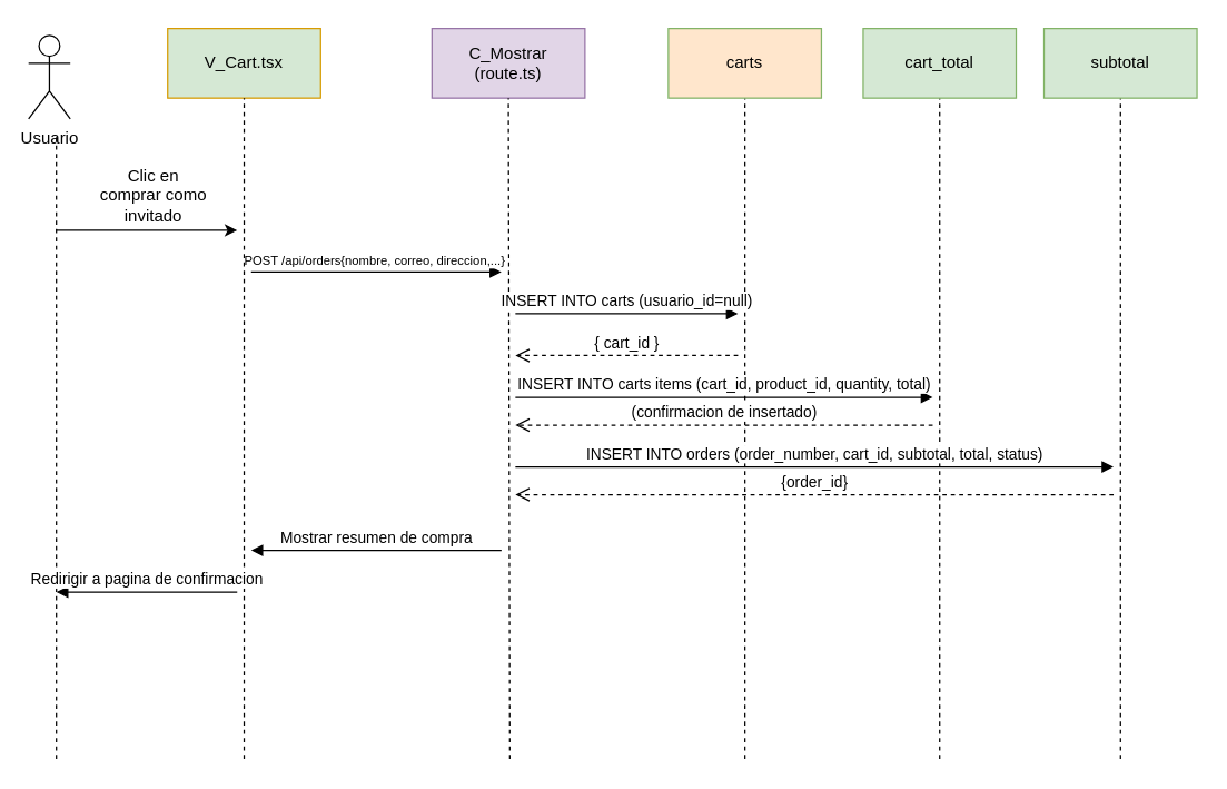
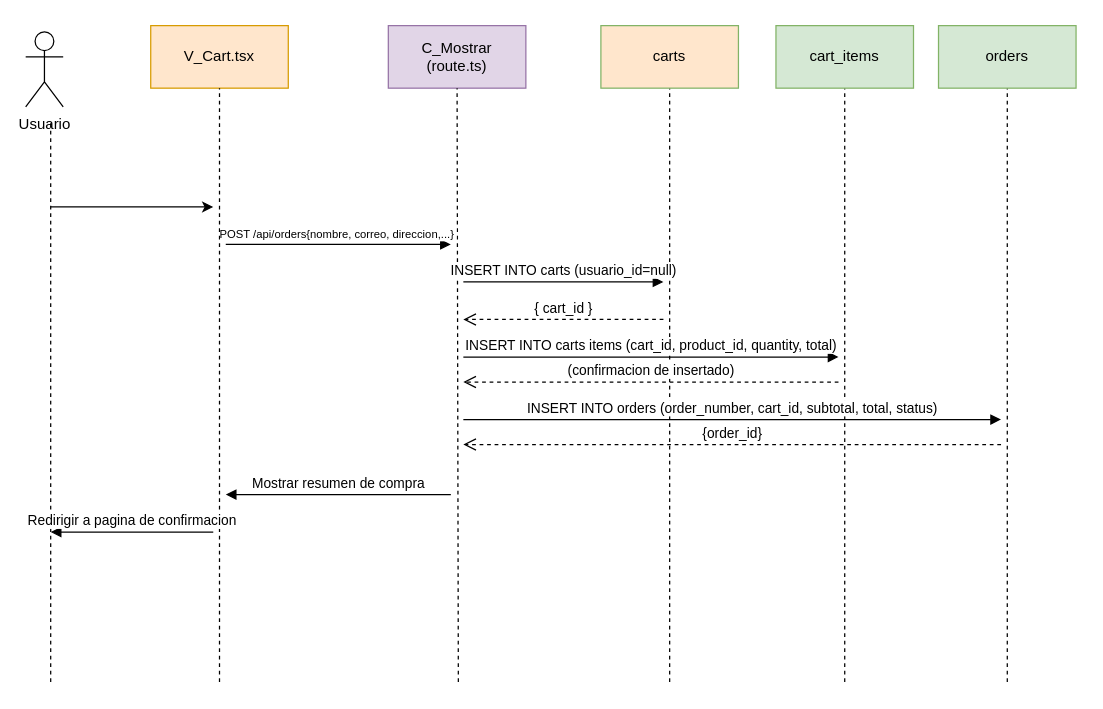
  <mxCell id="0" />
  <mxCell id="1" parent="0" />
  <mxCell id="2" value="Usuario" style="shape=umlActor;verticalLabelPosition=bottom;verticalAlign=top;html=1;labelPosition=center;align=center;" parent="1" vertex="1"><mxGeometry x="20" y="25" width="30" height="60" as="geometry" /></mxCell>
- <mxCell id="3" value="V_Cart&lt;span style=&quot;background-color: transparent; color: light-dark(rgb(0, 0, 0), rgb(255, 255, 255));&quot;&gt;.tsx&lt;/span&gt;" style="html=1;whiteSpace=wrap;fillColor=#d5e8d4;strokeColor=#d79b00;" parent="1" vertex="1"><mxGeometry x="120" y="20" width="110" height="50" as="geometry" /></mxCell>
+ <mxCell id="3" value="V_Cart&lt;span style=&quot;background-color: transparent; color: light-dark(rgb(0, 0, 0), rgb(255, 255, 255));&quot;&gt;.tsx&lt;/span&gt;" style="html=1;whiteSpace=wrap;fillColor=#ffe6cc;strokeColor=#d79b00;" parent="1" vertex="1"><mxGeometry x="120" y="20" width="110" height="50" as="geometry" /></mxCell>
  <mxCell id="4" value="C_Mostrar&lt;br&gt;(route.ts)" style="html=1;whiteSpace=wrap;fillColor=#e1d5e7;strokeColor=#9673a6;" parent="1" vertex="1"><mxGeometry x="310" y="20" width="110" height="50" as="geometry" /></mxCell>
  <mxCell id="5" value="" style="endArrow=none;dashed=1;html=1;rounded=0;" parent="1" edge="1"><mxGeometry width="50" height="50" relative="1" as="geometry"><mxPoint x="40" y="545" as="sourcePoint" /><mxPoint x="40" y="95" as="targetPoint" /></mxGeometry></mxCell>
  <mxCell id="6" value="" style="endArrow=none;dashed=1;html=1;rounded=0;entryX=0.5;entryY=1;entryDx=0;entryDy=0;" parent="1" target="3" edge="1"><mxGeometry width="50" height="50" relative="1" as="geometry"><mxPoint x="175" y="545" as="sourcePoint" /><mxPoint x="220" y="155" as="targetPoint" /></mxGeometry></mxCell>
  <mxCell id="7" value="" style="endArrow=classic;html=1;rounded=0;" parent="1" edge="1"><mxGeometry width="50" height="50" relative="1" as="geometry"><mxPoint x="40" y="165" as="sourcePoint" /><mxPoint x="170" y="165" as="targetPoint" /></mxGeometry></mxCell>
- <mxCell id="8" value="Clic en comprar como invitado" style="text;html=1;align=center;verticalAlign=middle;whiteSpace=wrap;rounded=0;" parent="1" vertex="1"><mxGeometry x="70" y="125" width="80" height="30" as="geometry" /></mxCell>
  <mxCell id="9" value="" style="endArrow=none;dashed=1;html=1;rounded=0;entryX=0.5;entryY=1;entryDx=0;entryDy=0;" parent="1" target="4" edge="1"><mxGeometry width="50" height="50" relative="1" as="geometry"><mxPoint x="366" y="545" as="sourcePoint" /><mxPoint x="176" y="155" as="targetPoint" /></mxGeometry></mxCell>
  <mxCell id="10" value="" style="endArrow=none;dashed=1;html=1;rounded=0;entryX=0.5;entryY=1;entryDx=0;entryDy=0;" parent="1" edge="1"><mxGeometry width="50" height="50" relative="1" as="geometry"><mxPoint x="535" y="545" as="sourcePoint" /><mxPoint x="535" y="70" as="targetPoint" /></mxGeometry></mxCell>
  <mxCell id="11" value="&lt;font style=&quot;font-size: 9px;&quot;&gt;POST /api/orders{nombre, correo, direccion,...}&amp;nbsp;&lt;/font&gt;" style="html=1;verticalAlign=bottom;endArrow=block;curved=0;rounded=0;" parent="1" edge="1"><mxGeometry width="80" relative="1" as="geometry"><mxPoint x="180" y="195" as="sourcePoint" /><mxPoint x="360" y="195" as="targetPoint" /><mxPoint as="offset" /></mxGeometry></mxCell>
  <mxCell id="12" value="INSERT INTO carts (usuario_id=null)" style="html=1;verticalAlign=bottom;endArrow=block;curved=0;rounded=0;" parent="1" edge="1"><mxGeometry width="80" relative="1" as="geometry"><mxPoint x="370" y="225" as="sourcePoint" /><mxPoint x="530" y="225" as="targetPoint" /><mxPoint as="offset" /></mxGeometry></mxCell>
  <mxCell id="13" value="carts" style="html=1;whiteSpace=wrap;fillColor=#ffe6cc;strokeColor=#82b366;" parent="1" vertex="1"><mxGeometry x="480" y="20" width="110" height="50" as="geometry" /></mxCell>
  <mxCell id="14" value="" style="endArrow=none;dashed=1;html=1;rounded=0;entryX=0.5;entryY=1;entryDx=0;entryDy=0;" parent="1" edge="1"><mxGeometry width="50" height="50" relative="1" as="geometry"><mxPoint x="675" y="545" as="sourcePoint" /><mxPoint x="675" y="70" as="targetPoint" /></mxGeometry></mxCell>
- <mxCell id="15" value="cart_total" style="html=1;whiteSpace=wrap;fillColor=#d5e8d4;strokeColor=#82b366;" parent="1" vertex="1"><mxGeometry x="620" y="20" width="110" height="50" as="geometry" /></mxCell>
+ <mxCell id="15" value="cart_items" style="html=1;whiteSpace=wrap;fillColor=#d5e8d4;strokeColor=#82b366;" parent="1" vertex="1"><mxGeometry x="620" y="20" width="110" height="50" as="geometry" /></mxCell>
  <mxCell id="16" value="" style="endArrow=none;dashed=1;html=1;rounded=0;entryX=0.5;entryY=1;entryDx=0;entryDy=0;" parent="1" edge="1"><mxGeometry width="50" height="50" relative="1" as="geometry"><mxPoint x="805" y="545" as="sourcePoint" /><mxPoint x="805" y="70" as="targetPoint" /></mxGeometry></mxCell>
- <mxCell id="17" value="subtotal" style="html=1;whiteSpace=wrap;fillColor=#d5e8d4;strokeColor=#82b366;" parent="1" vertex="1"><mxGeometry x="750" y="20" width="110" height="50" as="geometry" /></mxCell>
+ <mxCell id="17" value="orders" style="html=1;whiteSpace=wrap;fillColor=#d5e8d4;strokeColor=#82b366;" parent="1" vertex="1"><mxGeometry x="750" y="20" width="110" height="50" as="geometry" /></mxCell>
  <mxCell id="18" value="{ cart_id }" style="html=1;verticalAlign=bottom;endArrow=open;dashed=1;endSize=8;curved=0;rounded=0;" parent="1" edge="1"><mxGeometry relative="1" as="geometry"><mxPoint x="530" y="255" as="sourcePoint" /><mxPoint x="370" y="255" as="targetPoint" /></mxGeometry></mxCell>
  <mxCell id="19" value="INSERT INTO carts items (cart_id, product_id, quantity, total)" style="html=1;verticalAlign=bottom;endArrow=block;curved=0;rounded=0;" parent="1" edge="1"><mxGeometry width="80" relative="1" as="geometry"><mxPoint x="370" y="285" as="sourcePoint" /><mxPoint x="670" y="285" as="targetPoint" /><mxPoint as="offset" /></mxGeometry></mxCell>
  <mxCell id="20" value="(confirmacion de insertado)" style="html=1;verticalAlign=bottom;endArrow=open;dashed=1;endSize=8;curved=0;rounded=0;" parent="1" edge="1"><mxGeometry relative="1" as="geometry"><mxPoint x="670" y="305" as="sourcePoint" /><mxPoint x="370" y="305" as="targetPoint" /></mxGeometry></mxCell>
  <mxCell id="21" value="INSERT INTO orders (order_number, cart_id, subtotal, total, status)" style="html=1;verticalAlign=bottom;endArrow=block;curved=0;rounded=0;" parent="1" edge="1"><mxGeometry width="80" relative="1" as="geometry"><mxPoint x="370" y="335" as="sourcePoint" /><mxPoint x="800" y="335" as="targetPoint" /><mxPoint as="offset" /></mxGeometry></mxCell>
  <mxCell id="22" value="{order_id}" style="html=1;verticalAlign=bottom;endArrow=open;dashed=1;endSize=8;curved=0;rounded=0;" parent="1" edge="1"><mxGeometry relative="1" as="geometry"><mxPoint x="800" y="355" as="sourcePoint" /><mxPoint x="370" y="355" as="targetPoint" /></mxGeometry></mxCell>
  <mxCell id="23" value="Mostrar resumen de compra" style="html=1;verticalAlign=bottom;endArrow=block;curved=0;rounded=0;" parent="1" edge="1"><mxGeometry width="80" relative="1" as="geometry"><mxPoint x="360" y="395" as="sourcePoint" /><mxPoint x="180" y="395" as="targetPoint" /><mxPoint as="offset" /></mxGeometry></mxCell>
  <mxCell id="24" value="Redirigir a pagina de confirmacion" style="html=1;verticalAlign=bottom;endArrow=block;curved=0;rounded=0;" parent="1" edge="1"><mxGeometry width="80" relative="1" as="geometry"><mxPoint x="170" y="425" as="sourcePoint" /><mxPoint x="40" y="425" as="targetPoint" /><mxPoint as="offset" /></mxGeometry></mxCell>
